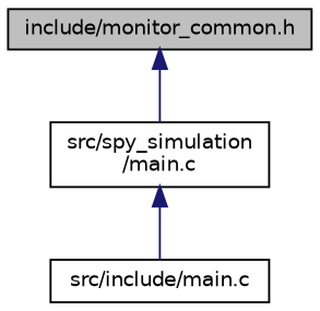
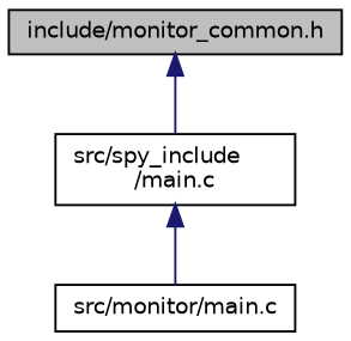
  digraph {
    node [color=black fillcolor=white fontname=Helvetica fontsize=10 shape=record style=filled]
    edge [color=midnightblue dir=back fontname=Helvetica fontsize=10 labelfontname=Helvetica labelfontsize=10 style=solid]
    n1 [fillcolor=grey75 fontcolor=black height=0.2 label="include/monitor_common.h" width=0.4]
-   n2 [height=0.2 label="src/spy_simulation\l/main.c" width=0.4]
-   n3 [height=0.2 label="src/include/main.c" width=0.4]
+   n2 [height=0.2 label="src/spy_include\l/main.c" width=0.4]
+   n3 [height=0.2 label="src/monitor/main.c" width=0.4]
    n1 -> n2
    n2 -> n3
  }
